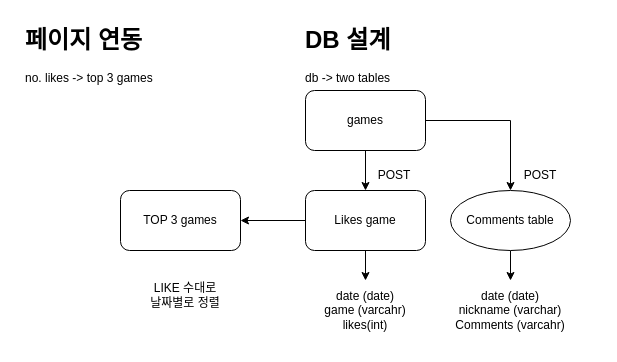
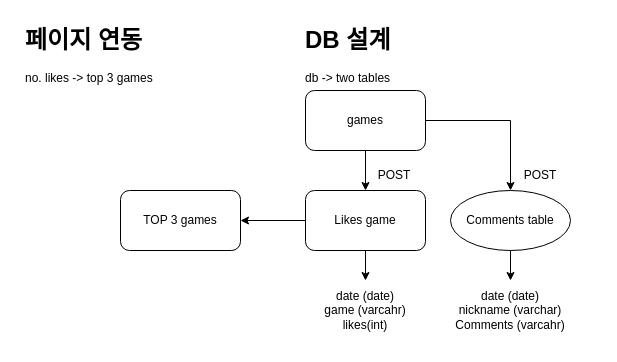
  <mxCell id="0" />
  <mxCell id="1" parent="0" />
  <mxCell id="2" style="edgeStyle=orthogonalEdgeStyle;rounded=0;orthogonalLoop=1;jettySize=auto;html=1;exitX=0.5;exitY=1;exitDx=0;exitDy=0;" edge="1" parent="1" source="4" target="7"><mxGeometry relative="1" as="geometry" /></mxCell>
  <mxCell id="3" style="edgeStyle=orthogonalEdgeStyle;rounded=0;orthogonalLoop=1;jettySize=auto;html=1;entryX=0.5;entryY=0;entryDx=0;entryDy=0;" edge="1" parent="1" source="4" target="10"><mxGeometry relative="1" as="geometry" /></mxCell>
  <mxCell id="4" value="games" style="rounded=1;whiteSpace=wrap;html=1;" vertex="1" parent="1"><mxGeometry x="305" y="90" width="120" height="60" as="geometry" /></mxCell>
  <mxCell id="5" style="edgeStyle=orthogonalEdgeStyle;rounded=0;orthogonalLoop=1;jettySize=auto;html=1;exitX=0.5;exitY=1;exitDx=0;exitDy=0;" edge="1" parent="1" source="7" target="8"><mxGeometry relative="1" as="geometry" /></mxCell>
  <mxCell id="6" value="" style="edgeStyle=orthogonalEdgeStyle;rounded=0;orthogonalLoop=1;jettySize=auto;html=1;" edge="1" parent="1" source="7" target="15"><mxGeometry relative="1" as="geometry" /></mxCell>
  <mxCell id="7" value="Likes game" style="rounded=1;whiteSpace=wrap;html=1;" vertex="1" parent="1"><mxGeometry x="305" y="190" width="120" height="60" as="geometry" /></mxCell>
  <mxCell id="8" value="date (date)&lt;br&gt;game (varcahr) &lt;br&gt;likes(int)" style="text;html=1;strokeColor=none;fillColor=none;align=center;verticalAlign=middle;whiteSpace=wrap;rounded=0;" vertex="1" parent="1"><mxGeometry x="280" y="280" width="170" height="60" as="geometry" /></mxCell>
  <mxCell id="9" value="" style="edgeStyle=orthogonalEdgeStyle;rounded=0;orthogonalLoop=1;jettySize=auto;html=1;" edge="1" parent="1" source="10" target="11"><mxGeometry relative="1" as="geometry" /></mxCell>
  <mxCell id="10" value="Comments table" style="ellipse;whiteSpace=wrap;html=1;" vertex="1" parent="1"><mxGeometry x="450" y="190" width="120" height="60" as="geometry" /></mxCell>
  <mxCell id="11" value="date (date)&lt;br&gt;nickname (varchar)&lt;br&gt;Comments (varcahr)" style="text;html=1;strokeColor=none;fillColor=none;align=center;verticalAlign=middle;whiteSpace=wrap;rounded=0;" vertex="1" parent="1"><mxGeometry x="425" y="280" width="170" height="60" as="geometry" /></mxCell>
  <mxCell id="12" value="&lt;h1&gt;DB 설계&lt;/h1&gt;&lt;p&gt;db -&amp;gt; two tables&lt;/p&gt;" style="text;html=1;strokeColor=none;fillColor=none;spacing=5;spacingTop=-20;whiteSpace=wrap;overflow=hidden;rounded=0;" vertex="1" parent="1"><mxGeometry x="300" y="20" width="190" height="120" as="geometry" /></mxCell>
  <mxCell id="13" value="POST" style="text;html=1;strokeColor=none;fillColor=none;align=center;verticalAlign=middle;whiteSpace=wrap;rounded=0;" vertex="1" parent="1"><mxGeometry x="510" y="160" width="60" height="30" as="geometry" /></mxCell>
  <mxCell id="14" value="POST" style="text;html=1;strokeColor=none;fillColor=none;align=center;verticalAlign=middle;whiteSpace=wrap;rounded=0;" vertex="1" parent="1"><mxGeometry x="364" y="160" width="60" height="30" as="geometry" /></mxCell>
  <mxCell id="15" value="TOP 3 games" style="rounded=1;whiteSpace=wrap;html=1;" vertex="1" parent="1"><mxGeometry x="120" y="190" width="120" height="60" as="geometry" /></mxCell>
  <mxCell id="16" value="&lt;h1&gt;페이지 연동&lt;/h1&gt;&lt;p&gt;no. likes -&amp;gt; top 3 games&lt;/p&gt;" style="text;html=1;strokeColor=none;fillColor=none;spacing=5;spacingTop=-20;whiteSpace=wrap;overflow=hidden;rounded=0;" vertex="1" parent="1"><mxGeometry x="20" y="20" width="190" height="120" as="geometry" /></mxCell>
- <mxCell id="17" value="LIKE 수대로&lt;br&gt;날짜별로 정렬" style="text;html=1;strokeColor=none;fillColor=none;align=center;verticalAlign=middle;whiteSpace=wrap;rounded=0;" vertex="1" parent="1"><mxGeometry x="120" y="280" width="130" height="30" as="geometry" /></mxCell>
